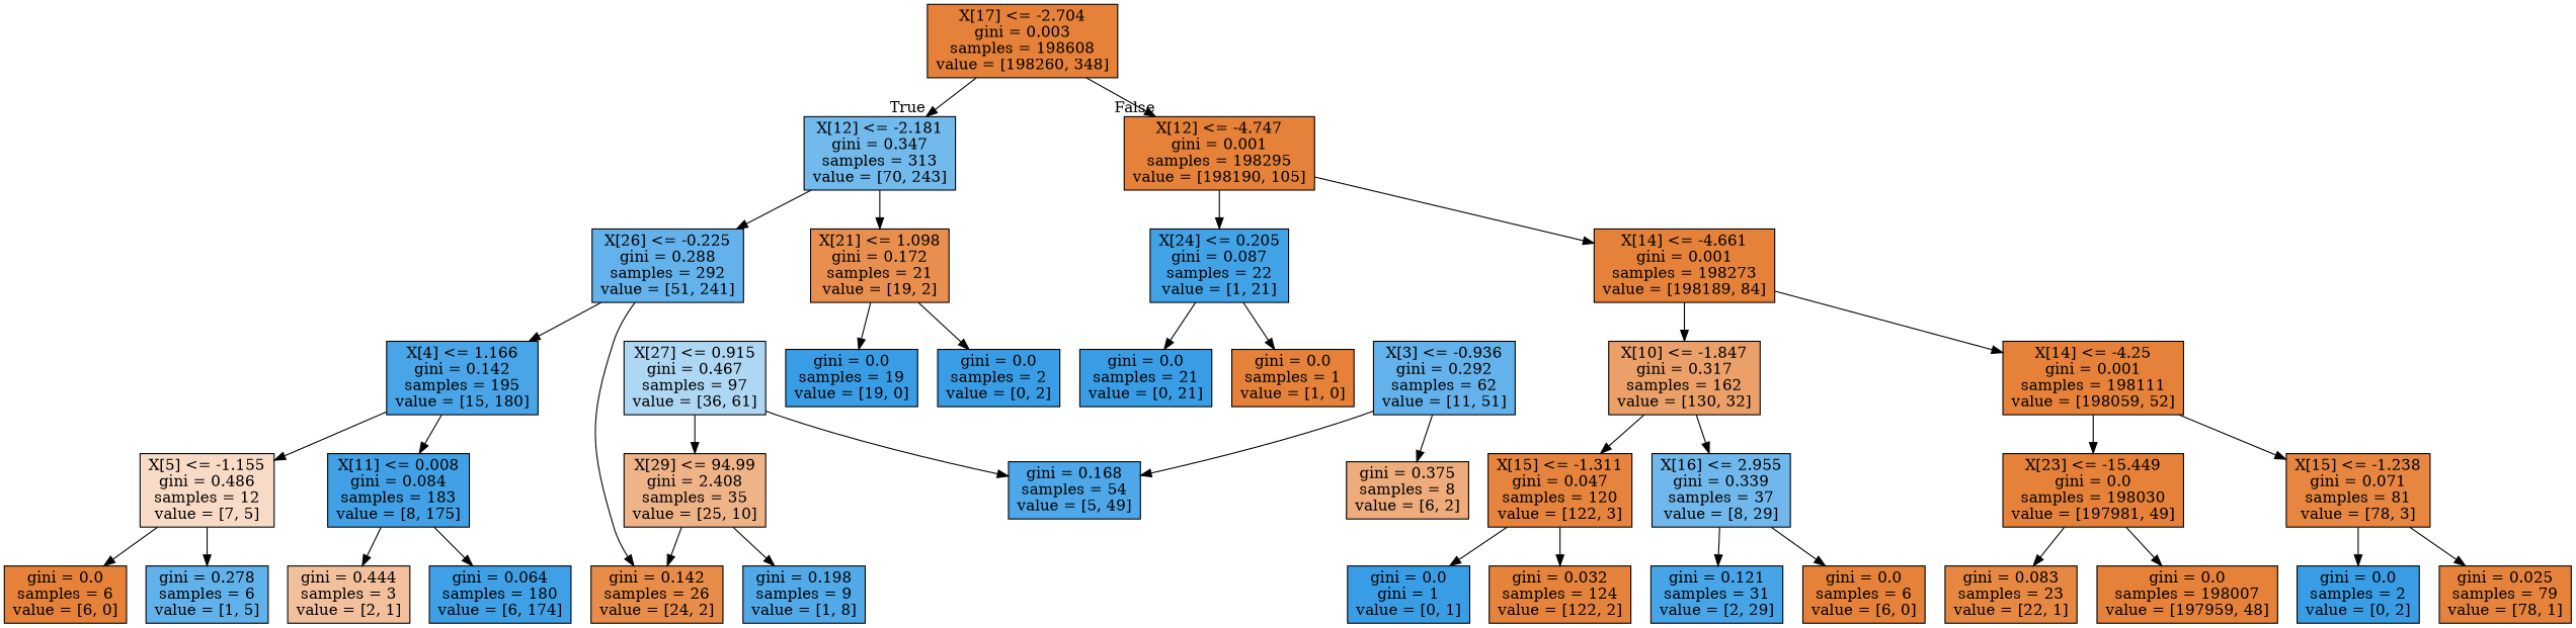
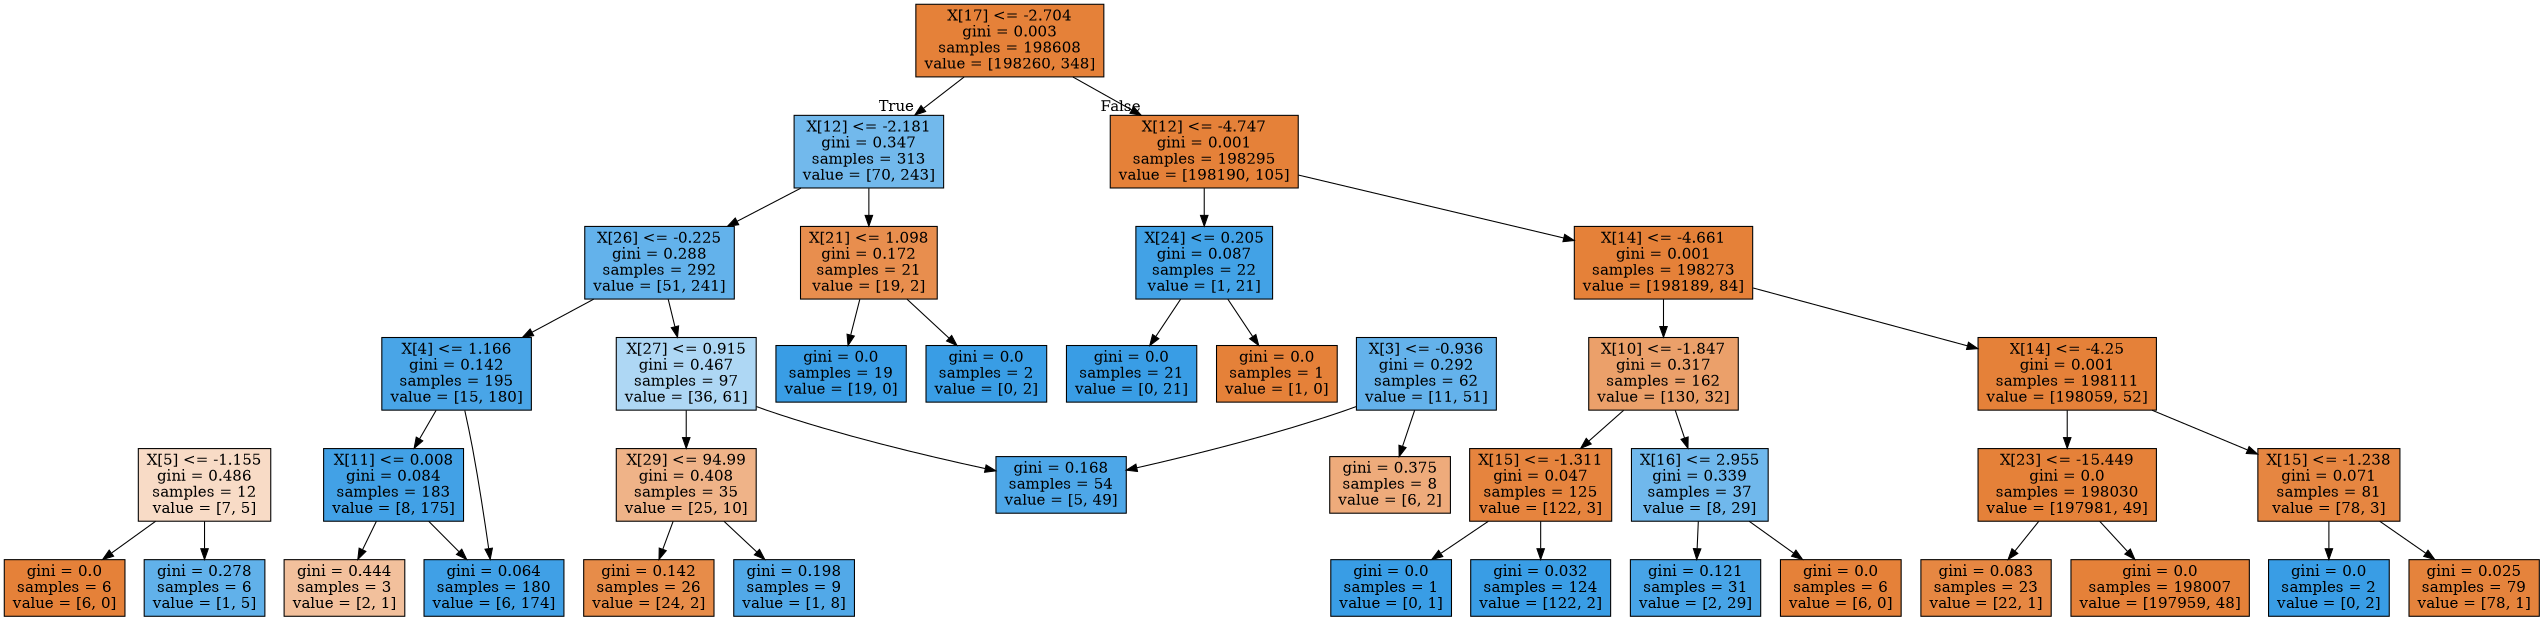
  digraph {
    node [color=black fillcolor="#e58139" shape=box style=filled]
    n1 [label="X[17] <= -2.704\ngini = 0.003\nsamples = 198608\nvalue = [198260, 348]"]
    n2 [fillcolor="#72b9ec" label="X[12] <= -2.181\ngini = 0.347\nsamples = 313\nvalue = [70, 243]"]
    n3 [label="X[12] <= -4.747\ngini = 0.001\nsamples = 198295\nvalue = [198190, 105]"]
    n4 [fillcolor="#63b2eb" label="X[26] <= -0.225\ngini = 0.288\nsamples = 292\nvalue = [51, 241]"]
    n5 [fillcolor="#e88e4e" label="X[21] <= 1.098\ngini = 0.172\nsamples = 21\nvalue = [19, 2]"]
    n6 [fillcolor="#42a2e6" label="X[24] <= 0.205\ngini = 0.087\nsamples = 22\nvalue = [1, 21]"]
    n7 [label="X[14] <= -4.661\ngini = 0.001\nsamples = 198273\nvalue = [198189, 84]"]
    n8 [fillcolor="#aed7f4" label="X[27] <= 0.915\ngini = 0.467\nsamples = 97\nvalue = [36, 61]"]
    n9 [fillcolor="#49a5e7" label="X[4] <= 1.166\ngini = 0.142\nsamples = 195\nvalue = [15, 180]"]
    n10 [fillcolor="#399de5" label="gini = 0.0\nsamples = 19\nvalue = [19, 0]"]
    n11 [fillcolor="#399de5" label="gini = 0.0\nsamples = 2\nvalue = [0, 2]"]
-   n12 [fillcolor="#efb388" label="X[29] <= 94.99\ngini = 2.408\nsamples = 35\nvalue = [25, 10]"]
+   n12 [fillcolor="#efb388" label="X[29] <= 94.99\ngini = 0.408\nsamples = 35\nvalue = [25, 10]"]
    n13 [fillcolor="#4da7e8" label="gini = 0.168\nsamples = 54\nvalue = [5, 49]"]
    n14 [fillcolor="#f8dbc6" label="X[5] <= -1.155\ngini = 0.486\nsamples = 12\nvalue = [7, 5]"]
    n15 [fillcolor="#42a1e6" label="X[11] <= 0.008\ngini = 0.084\nsamples = 183\nvalue = [8, 175]"]
    n16 [fillcolor="#64b2eb" label="X[3] <= -0.936\ngini = 0.292\nsamples = 62\nvalue = [11, 51]"]
    n17 [fillcolor="#eeab7b" label="gini = 0.375\nsamples = 8\nvalue = [6, 2]"]
    n18 [fillcolor="#e78c49" label="gini = 0.142\nsamples = 26\nvalue = [24, 2]"]
    n19 [fillcolor="#52a9e8" label="gini = 0.198\nsamples = 9\nvalue = [1, 8]"]
    n20 [label="gini = 0.0\nsamples = 6\nvalue = [6, 0]"]
    n21 [fillcolor="#61b1ea" label="gini = 0.278\nsamples = 6\nvalue = [1, 5]"]
    n22 [fillcolor="#f2c09c" label="gini = 0.444\nsamples = 3\nvalue = [2, 1]"]
    n23 [fillcolor="#40a0e6" label="gini = 0.064\nsamples = 180\nvalue = [6, 174]"]
    n24 [fillcolor="#399de5" label="gini = 0.0\nsamples = 21\nvalue = [0, 21]"]
    n25 [label="gini = 0.0\nsamples = 1\nvalue = [1, 0]"]
    n26 [fillcolor="#eba06a" label="X[10] <= -1.847\ngini = 0.317\nsamples = 162\nvalue = [130, 32]"]
    n27 [label="X[14] <= -4.25\ngini = 0.001\nsamples = 198111\nvalue = [198059, 52]"]
    n28 [fillcolor="#70b8ec" label="X[16] <= 2.955\ngini = 0.339\nsamples = 37\nvalue = [8, 29]"]
-   n29 [fillcolor="#e6843e" label="X[15] <= -1.311\ngini = 0.047\nsamples = 120\nvalue = [122, 3]"]
+   n29 [fillcolor="#e6843e" label="X[15] <= -1.311\ngini = 0.047\nsamples = 125\nvalue = [122, 3]"]
    n30 [fillcolor="#e68641" label="X[15] <= -1.238\ngini = 0.071\nsamples = 81\nvalue = [78, 3]"]
    n31 [label="X[23] <= -15.449\ngini = 0.0\nsamples = 198030\nvalue = [197981, 49]"]
    n32 [fillcolor="#47a4e7" label="gini = 0.121\nsamples = 31\nvalue = [2, 29]"]
    n33 [label="gini = 0.0\nsamples = 6\nvalue = [6, 0]"]
-   n34 [fillcolor="#399de5" label="gini = 0.0\ngini = 1\nvalue = [0, 1]"]
-   n35 [fillcolor="#e5833c" label="gini = 0.032\nsamples = 124\nvalue = [122, 2]"]
+   n34 [fillcolor="#399de5" label="gini = 0.0\nsamples = 1\nvalue = [0, 1]"]
+   n35 [fillcolor="#399de5" label="gini = 0.032\nsamples = 124\nvalue = [122, 2]"]
    n36 [fillcolor="#399de5" label="gini = 0.0\nsamples = 2\nvalue = [0, 2]"]
    n37 [fillcolor="#e5833c" label="gini = 0.025\nsamples = 79\nvalue = [78, 1]"]
    n38 [fillcolor="#e68742" label="gini = 0.083\nsamples = 23\nvalue = [22, 1]"]
    n39 [label="gini = 0.0\nsamples = 198007\nvalue = [197959, 48]"]
    n1 -> n2 [headlabel=True labelangle=45 labeldistance=2.5]
    n1 -> n3 [headlabel=False labelangle=-45 labeldistance=2.5]
    n2 -> n4
    n2 -> n5
    n3 -> n6
    n3 -> n7
-   n4 -> n18
+   n4 -> n8
    n4 -> n9
    n5 -> n10
    n5 -> n11
    n6 -> n24
    n6 -> n25
    n7 -> n26
    n7 -> n27
    n8 -> n12
    n8 -> n13
-   n9 -> n14
+   n9 -> n23
    n9 -> n15
    n12 -> n18
    n12 -> n19
    n14 -> n20
    n14 -> n21
    n15 -> n22
    n15 -> n23
    n16 -> n13
    n16 -> n17
    n26 -> n28
    n26 -> n29
    n27 -> n30
    n27 -> n31
    n28 -> n32
    n28 -> n33
    n29 -> n34
    n29 -> n35
    n30 -> n36
    n30 -> n37
    n31 -> n38
    n31 -> n39
  }
